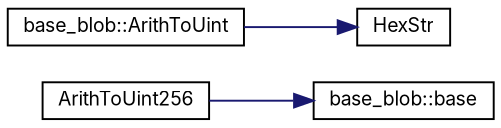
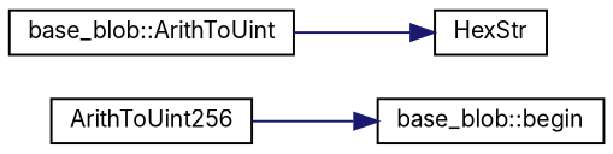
  digraph {
    fontname=Inter
    rankdir=LR
    node [color=black fillcolor=white fontname=Inter fontsize=10 shape=record style=filled]
    edge [color=midnightblue fontname=Inter fontsize=10 labelfontname=Helvetica labelfontsize=10 style=solid]
    n1 [height=0.2 label=ArithToUint256 width=0.4]
-   n2 [height=0.2 label="base_blob::base" width=0.4]
+   n2 [height=0.2 label="base_blob::begin" width=0.4]
    n3 [height=0.2 label="base_blob::ArithToUint" width=0.4]
    n4 [height=0.2 label=HexStr width=0.4]
    n1 -> n2
    n3 -> n4
  }
